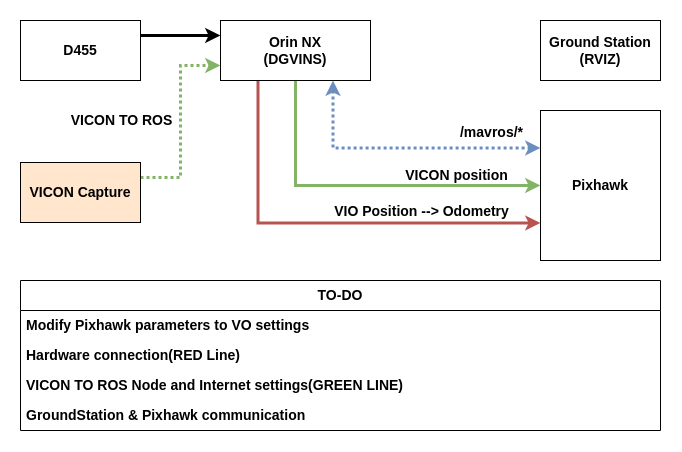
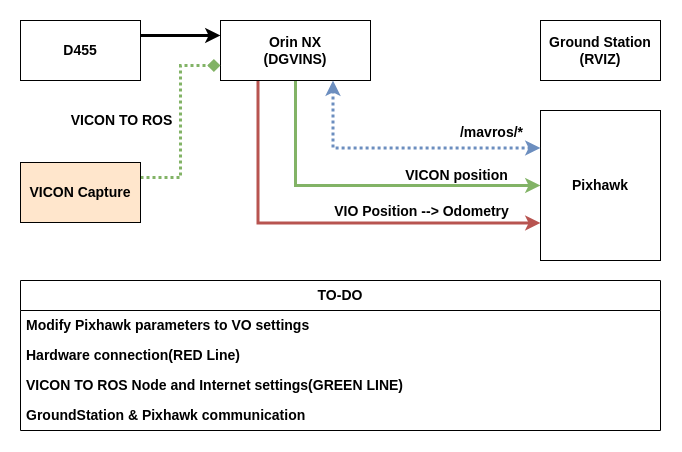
  <mxCell id="0" />
  <mxCell id="1" parent="0" />
  <mxCell id="2" value="" style="edgeStyle=orthogonalEdgeStyle;rounded=0;orthogonalLoop=1;jettySize=auto;html=1;fillColor=#f8cecc;strokeColor=#b85450;strokeWidth=3;fontSize=14;entryX=0;entryY=0.75;entryDx=0;entryDy=0;fontStyle=1;exitX=0.25;exitY=1;exitDx=0;exitDy=0;" edge="1" parent="1" source="6" target="9"><mxGeometry relative="1" as="geometry"><mxPoint x="250" y="90" as="sourcePoint" /><mxPoint x="365" y="180" as="targetPoint" /></mxGeometry></mxCell>
  <mxCell id="3" value="VIO Position --&amp;gt; Odometry" style="edgeLabel;html=1;align=center;verticalAlign=middle;resizable=0;points=[];fontSize=14;fontStyle=1" vertex="1" connectable="0" parent="2"><mxGeometry relative="1" as="geometry"><mxPoint x="92" y="-12" as="offset" /></mxGeometry></mxCell>
  <mxCell id="4" style="edgeStyle=orthogonalEdgeStyle;rounded=0;orthogonalLoop=1;jettySize=auto;html=1;exitX=0.5;exitY=1;exitDx=0;exitDy=0;entryX=0;entryY=0.5;entryDx=0;entryDy=0;strokeColor=#82b366;strokeWidth=3;" edge="1" parent="1" source="6" target="9"><mxGeometry relative="1" as="geometry"><Array as="points"><mxPoint x="295" y="185" /></Array></mxGeometry></mxCell>
  <mxCell id="5" value="&lt;font style=&quot;font-size: 14px;&quot;&gt;VICON position&lt;/font&gt;" style="edgeLabel;html=1;align=center;verticalAlign=middle;resizable=0;points=[];fontStyle=1" vertex="1" connectable="0" parent="4"><mxGeometry x="0.469" relative="1" as="geometry"><mxPoint x="8" y="-11" as="offset" /></mxGeometry></mxCell>
  <mxCell id="6" value="Orin NX&lt;div style=&quot;font-size: 14px;&quot;&gt;(DGVINS)&lt;/div&gt;" style="rounded=0;whiteSpace=wrap;html=1;fontSize=14;fontStyle=1" vertex="1" parent="1"><mxGeometry x="220" y="20" width="150" height="60" as="geometry" /></mxCell>
  <mxCell id="7" value="" style="edgeStyle=orthogonalEdgeStyle;rounded=0;orthogonalLoop=1;jettySize=auto;html=1;strokeWidth=3;fontSize=14;fontStyle=1;entryX=0;entryY=0.25;entryDx=0;entryDy=0;" edge="1" parent="1" source="8" target="6"><mxGeometry relative="1" as="geometry"><Array as="points"><mxPoint x="170" y="35" /><mxPoint x="170" y="35" /></Array></mxGeometry></mxCell>
  <mxCell id="8" value="D455" style="rounded=0;whiteSpace=wrap;html=1;fontSize=14;fontStyle=1" vertex="1" parent="1"><mxGeometry x="20" y="20" width="120" height="60" as="geometry" /></mxCell>
  <mxCell id="9" value="Pixhawk" style="rounded=0;whiteSpace=wrap;html=1;fontSize=14;fontStyle=1" vertex="1" parent="1"><mxGeometry x="540" y="110" width="120" height="150" as="geometry" /></mxCell>
- <mxCell id="10" style="edgeStyle=orthogonalEdgeStyle;rounded=0;orthogonalLoop=1;jettySize=auto;html=1;entryX=0;entryY=0.75;entryDx=0;entryDy=0;fillColor=#d5e8d4;strokeColor=#82b366;dashed=1;strokeWidth=3;dashPattern=1 1;fontSize=14;fontStyle=1;exitX=1;exitY=0.25;exitDx=0;exitDy=0;" edge="1" parent="1" source="12" target="6"><mxGeometry relative="1" as="geometry"><Array as="points"><mxPoint x="180" y="177" /><mxPoint x="180" y="65" /></Array></mxGeometry></mxCell>
+ <mxCell id="10" style="edgeStyle=orthogonalEdgeStyle;rounded=0;orthogonalLoop=1;jettySize=auto;html=1;entryX=0;entryY=0.75;entryDx=0;entryDy=0;fillColor=#d5e8d4;strokeColor=#82b366;dashed=1;strokeWidth=3;dashPattern=1 1;fontSize=14;fontStyle=1;exitX=1;exitY=0.25;exitDx=0;exitDy=0;endArrow=diamond;" edge="1" parent="1" source="12" target="6"><mxGeometry relative="1" as="geometry"><Array as="points"><mxPoint x="180" y="177" /><mxPoint x="180" y="65" /></Array></mxGeometry></mxCell>
  <mxCell id="11" value="VICON TO ROS" style="edgeLabel;html=1;align=center;verticalAlign=middle;resizable=0;points=[];fontSize=14;fontStyle=1" vertex="1" connectable="0" parent="10"><mxGeometry x="0.806" y="4" relative="1" as="geometry"><mxPoint x="-81" y="59" as="offset" /></mxGeometry></mxCell>
  <mxCell id="12" value="VICON Capture" style="rounded=0;whiteSpace=wrap;html=1;fontSize=14;fontStyle=1;fillColor=#ffe6cc;" vertex="1" parent="1"><mxGeometry x="20" y="162" width="120" height="60" as="geometry" /></mxCell>
  <mxCell id="13" value="" style="edgeStyle=orthogonalEdgeStyle;rounded=0;orthogonalLoop=1;jettySize=auto;html=1;strokeWidth=3;dashed=1;dashPattern=1 1;startArrow=classic;startFill=1;fillColor=#dae8fc;strokeColor=#6c8ebf;entryX=0;entryY=0.25;entryDx=0;entryDy=0;exitX=0.75;exitY=1;exitDx=0;exitDy=0;" edge="1" parent="1" source="6" target="9"><mxGeometry relative="1" as="geometry"><mxPoint x="333" y="90" as="sourcePoint" /><Array as="points"><mxPoint x="333" y="148" /></Array></mxGeometry></mxCell>
  <mxCell id="14" value="/mavros/*" style="edgeLabel;html=1;align=center;verticalAlign=middle;resizable=0;points=[];fontSize=14;fontStyle=1" vertex="1" connectable="0" parent="13"><mxGeometry x="-0.038" y="-3" relative="1" as="geometry"><mxPoint x="93" y="-19" as="offset" /></mxGeometry></mxCell>
  <mxCell id="15" value="Ground Station&lt;div style=&quot;font-size: 14px;&quot;&gt;(RVIZ)&lt;/div&gt;" style="rounded=0;whiteSpace=wrap;html=1;fontSize=14;fontStyle=1" vertex="1" parent="1"><mxGeometry x="540" y="20" width="120" height="60" as="geometry" /></mxCell>
  <mxCell id="16" value="TO-DO" style="swimlane;fontStyle=1;childLayout=stackLayout;horizontal=1;startSize=30;horizontalStack=0;resizeParent=1;resizeParentMax=0;resizeLast=0;collapsible=1;marginBottom=0;whiteSpace=wrap;html=1;fontSize=14;" vertex="1" parent="1"><mxGeometry x="20" y="280" width="640" height="150" as="geometry"><mxRectangle x="350" y="360" width="80" height="30" as="alternateBounds" /></mxGeometry></mxCell>
  <mxCell id="17" value="Modify Pixhawk parameters to VO settings" style="text;strokeColor=none;fillColor=none;align=left;verticalAlign=middle;spacingLeft=4;spacingRight=4;overflow=hidden;points=[[0,0.5],[1,0.5]];portConstraint=eastwest;rotatable=0;whiteSpace=wrap;html=1;fontSize=14;fontStyle=1;labelBorderColor=none;labelBackgroundColor=none;fontColor=default;" vertex="1" parent="16"><mxGeometry y="30" width="640" height="30" as="geometry" /></mxCell>
  <mxCell id="18" value="Hardware connection(RED Line)" style="text;strokeColor=none;fillColor=none;align=left;verticalAlign=middle;spacingLeft=4;spacingRight=4;overflow=hidden;points=[[0,0.5],[1,0.5]];portConstraint=eastwest;rotatable=0;whiteSpace=wrap;html=1;fontSize=14;fontStyle=1" vertex="1" parent="16"><mxGeometry y="60" width="640" height="30" as="geometry" /></mxCell>
  <mxCell id="19" value="VICON TO ROS Node and Internet settings(GREEN LINE)" style="text;strokeColor=none;fillColor=none;align=left;verticalAlign=middle;spacingLeft=4;spacingRight=4;overflow=hidden;points=[[0,0.5],[1,0.5]];portConstraint=eastwest;rotatable=0;whiteSpace=wrap;html=1;fontSize=14;fontStyle=1" vertex="1" parent="16"><mxGeometry y="90" width="640" height="30" as="geometry" /></mxCell>
  <mxCell id="20" value="GroundStation &amp;amp; Pixhawk communication" style="text;strokeColor=none;fillColor=none;align=left;verticalAlign=middle;spacingLeft=4;spacingRight=4;overflow=hidden;points=[[0,0.5],[1,0.5]];portConstraint=eastwest;rotatable=0;whiteSpace=wrap;html=1;fontSize=14;fontStyle=1" vertex="1" parent="16"><mxGeometry y="120" width="640" height="30" as="geometry" /></mxCell>
